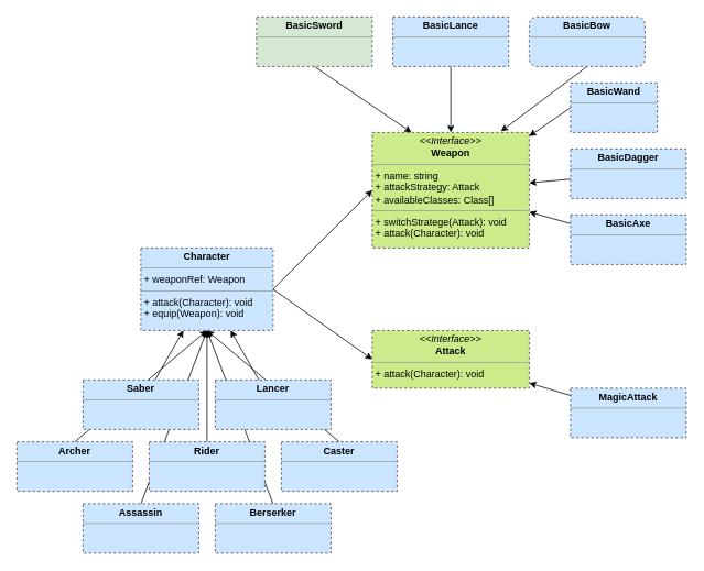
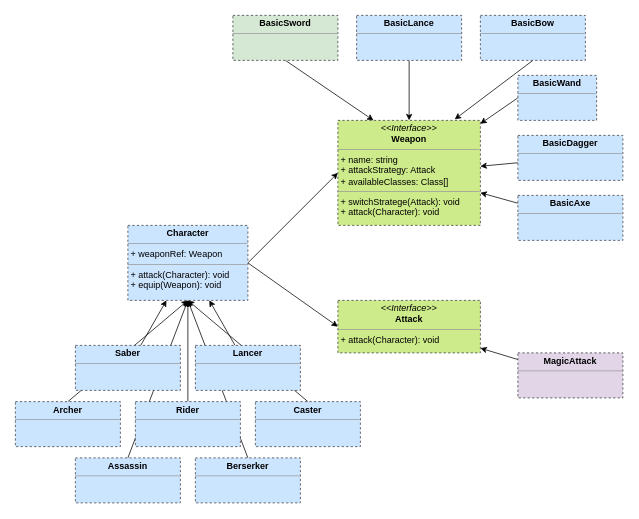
  <mxCell id="0" />
  <mxCell id="1" parent="0" />
  <mxCell id="2" style="edgeStyle=none;html=1;exitX=1;exitY=0.5;exitDx=0;exitDy=0;entryX=0;entryY=0.5;entryDx=0;entryDy=0;" edge="1" parent="1" source="4" target="6"><mxGeometry relative="1" as="geometry" /></mxCell>
  <mxCell id="3" style="edgeStyle=none;html=1;exitX=1;exitY=0.5;exitDx=0;exitDy=0;entryX=0;entryY=0.5;entryDx=0;entryDy=0;" edge="1" parent="1" source="4" target="5"><mxGeometry relative="1" as="geometry" /></mxCell>
  <mxCell id="4" value="&lt;p style=&quot;margin: 0px ; margin-top: 4px ; text-align: center&quot;&gt;&lt;b&gt;Character&lt;/b&gt;&lt;/p&gt;&lt;hr size=&quot;1&quot;&gt;&lt;p style=&quot;margin: 0px ; margin-left: 4px&quot;&gt;+ weaponRef: Weapon&lt;/p&gt;&lt;hr size=&quot;1&quot;&gt;&lt;p style=&quot;margin: 0px ; margin-left: 4px&quot;&gt;+ attack(Character): void&lt;/p&gt;&lt;p style=&quot;margin: 0px ; margin-left: 4px&quot;&gt;+ equip(Weapon): void&lt;/p&gt;" style="verticalAlign=top;align=left;overflow=fill;fontSize=12;fontFamily=Helvetica;html=1;rounded=0;shadow=0;glass=0;dashed=1;sketch=0;strokeWidth=1;fillColor=#cce5ff;strokeColor=#36393d;" vertex="1" parent="1"><mxGeometry x="170" y="300" width="160" height="100" as="geometry" /></mxCell>
  <mxCell id="5" value="&lt;p style=&quot;margin: 0px ; margin-top: 4px ; text-align: center&quot;&gt;&lt;i&gt;&amp;lt;&amp;lt;Interface&amp;gt;&amp;gt;&lt;/i&gt;&lt;br&gt;&lt;b&gt;Weapon&lt;/b&gt;&lt;/p&gt;&lt;hr size=&quot;1&quot;&gt;&lt;p style=&quot;margin: 0px ; margin-left: 4px&quot;&gt;+ name: string&lt;br&gt;+ attackStrategy: Attack&lt;/p&gt;&lt;p style=&quot;margin: 0px ; margin-left: 4px&quot;&gt;+ availableClasses: Class[]&lt;/p&gt;&lt;hr size=&quot;1&quot;&gt;&lt;p style=&quot;margin: 0px ; margin-left: 4px&quot;&gt;+ switchStratege(Attack): void&lt;br&gt;+ attack(Character): void&lt;/p&gt;" style="verticalAlign=top;align=left;overflow=fill;fontSize=12;fontFamily=Helvetica;html=1;rounded=0;shadow=0;glass=0;dashed=1;sketch=0;strokeWidth=1;fillColor=#cdeb8b;strokeColor=#36393d;" vertex="1" parent="1"><mxGeometry x="450" y="160" width="190" height="140" as="geometry" /></mxCell>
  <mxCell id="6" value="&lt;p style=&quot;margin: 0px ; margin-top: 4px ; text-align: center&quot;&gt;&lt;i&gt;&amp;lt;&amp;lt;Interface&amp;gt;&amp;gt;&lt;/i&gt;&lt;br&gt;&lt;b&gt;Attack&lt;/b&gt;&lt;/p&gt;&lt;hr size=&quot;1&quot;&gt;&lt;p style=&quot;margin: 0px ; margin-left: 4px&quot;&gt;+ attack(Character): void&lt;/p&gt;" style="verticalAlign=top;align=left;overflow=fill;fontSize=12;fontFamily=Helvetica;html=1;rounded=0;shadow=0;glass=0;dashed=1;sketch=0;strokeWidth=1;fillColor=#cdeb8b;strokeColor=#36393d;" vertex="1" parent="1"><mxGeometry x="450" y="400" width="190" height="70" as="geometry" /></mxCell>
  <mxCell id="7" value="" style="edgeStyle=none;html=1;" edge="1" parent="1" source="18" target="4"><mxGeometry relative="1" as="geometry" /></mxCell>
  <mxCell id="8" style="edgeStyle=none;html=1;exitX=0.5;exitY=0;exitDx=0;exitDy=0;entryX=0.5;entryY=1;entryDx=0;entryDy=0;" edge="1" parent="1" source="20" target="4"><mxGeometry relative="1" as="geometry" /></mxCell>
  <mxCell id="9" value="" style="edgeStyle=none;html=1;" edge="1" parent="1" source="19" target="4"><mxGeometry relative="1" as="geometry" /></mxCell>
  <mxCell id="10" style="edgeStyle=none;html=1;exitX=0.5;exitY=0;exitDx=0;exitDy=0;" edge="1" parent="1" source="11"><mxGeometry relative="1" as="geometry"><mxPoint x="250" y="400" as="targetPoint" /></mxGeometry></mxCell>
  <mxCell id="11" value="&lt;p style=&quot;margin: 0px ; margin-top: 4px ; text-align: center&quot;&gt;&lt;b&gt;Archer&lt;/b&gt;&lt;/p&gt;&lt;hr size=&quot;1&quot;&gt;&lt;div style=&quot;height: 2px&quot;&gt;&lt;/div&gt;" style="verticalAlign=top;align=left;overflow=fill;fontSize=12;fontFamily=Helvetica;html=1;rounded=0;shadow=0;glass=0;dashed=1;sketch=0;strokeWidth=1;fillColor=#cce5ff;strokeColor=#36393d;" vertex="1" parent="1"><mxGeometry x="20" y="535" width="140" height="60" as="geometry" /></mxCell>
  <mxCell id="12" style="edgeStyle=none;html=1;exitX=0.5;exitY=0;exitDx=0;exitDy=0;" edge="1" parent="1" source="13"><mxGeometry relative="1" as="geometry"><mxPoint x="250" y="400" as="targetPoint" /></mxGeometry></mxCell>
  <mxCell id="13" value="&lt;p style=&quot;margin: 0px ; margin-top: 4px ; text-align: center&quot;&gt;&lt;b&gt;Assassin&lt;/b&gt;&lt;/p&gt;&lt;hr size=&quot;1&quot;&gt;&lt;div style=&quot;height: 2px&quot;&gt;&lt;/div&gt;" style="verticalAlign=top;align=left;overflow=fill;fontSize=12;fontFamily=Helvetica;html=1;rounded=0;shadow=0;glass=0;dashed=1;sketch=0;strokeWidth=1;fillColor=#cce5ff;strokeColor=#36393d;" vertex="1" parent="1"><mxGeometry x="100" y="610" width="140" height="60" as="geometry" /></mxCell>
  <mxCell id="14" style="edgeStyle=none;html=1;exitX=0.5;exitY=0;exitDx=0;exitDy=0;" edge="1" parent="1" source="15"><mxGeometry relative="1" as="geometry"><mxPoint x="250" y="400" as="targetPoint" /></mxGeometry></mxCell>
  <mxCell id="15" value="&lt;p style=&quot;margin: 0px ; margin-top: 4px ; text-align: center&quot;&gt;&lt;b&gt;Berserker&lt;/b&gt;&lt;/p&gt;&lt;hr size=&quot;1&quot;&gt;&lt;div style=&quot;height: 2px&quot;&gt;&lt;/div&gt;" style="verticalAlign=top;align=left;overflow=fill;fontSize=12;fontFamily=Helvetica;html=1;rounded=0;shadow=0;glass=0;dashed=1;sketch=0;strokeWidth=1;fillColor=#cce5ff;strokeColor=#36393d;" vertex="1" parent="1"><mxGeometry x="260" y="610" width="140" height="60" as="geometry" /></mxCell>
  <mxCell id="16" style="edgeStyle=none;html=1;exitX=0.5;exitY=0;exitDx=0;exitDy=0;" edge="1" parent="1" source="17"><mxGeometry relative="1" as="geometry"><mxPoint x="250" y="400" as="targetPoint" /></mxGeometry></mxCell>
  <mxCell id="17" value="&lt;p style=&quot;margin: 0px ; margin-top: 4px ; text-align: center&quot;&gt;&lt;b&gt;Caster&lt;/b&gt;&lt;/p&gt;&lt;hr size=&quot;1&quot;&gt;&lt;div style=&quot;height: 2px&quot;&gt;&lt;/div&gt;" style="verticalAlign=top;align=left;overflow=fill;fontSize=12;fontFamily=Helvetica;html=1;rounded=0;shadow=0;glass=0;dashed=1;sketch=0;strokeWidth=1;fillColor=#cce5ff;strokeColor=#36393d;" vertex="1" parent="1"><mxGeometry x="340" y="535" width="140" height="60" as="geometry" /></mxCell>
  <mxCell id="18" value="&lt;p style=&quot;margin: 0px ; margin-top: 4px ; text-align: center&quot;&gt;&lt;b&gt;Saber&lt;/b&gt;&lt;/p&gt;&lt;hr size=&quot;1&quot;&gt;&lt;div style=&quot;height: 2px&quot;&gt;&lt;/div&gt;" style="verticalAlign=top;align=left;overflow=fill;fontSize=12;fontFamily=Helvetica;html=1;rounded=0;shadow=0;glass=0;dashed=1;sketch=0;strokeWidth=1;fillColor=#cce5ff;strokeColor=#36393d;" vertex="1" parent="1"><mxGeometry x="100" y="460" width="140" height="60" as="geometry" /></mxCell>
  <mxCell id="19" value="&lt;p style=&quot;margin: 0px ; margin-top: 4px ; text-align: center&quot;&gt;&lt;b&gt;Lancer&lt;/b&gt;&lt;/p&gt;&lt;hr size=&quot;1&quot;&gt;&lt;div style=&quot;height: 2px&quot;&gt;&lt;/div&gt;" style="verticalAlign=top;align=left;overflow=fill;fontSize=12;fontFamily=Helvetica;html=1;rounded=0;shadow=0;glass=0;dashed=1;sketch=0;strokeWidth=1;fillColor=#cce5ff;strokeColor=#36393d;" vertex="1" parent="1"><mxGeometry x="260" y="460" width="140" height="60" as="geometry" /></mxCell>
  <mxCell id="20" value="&lt;p style=&quot;margin: 0px ; margin-top: 4px ; text-align: center&quot;&gt;&lt;b&gt;Rider&lt;/b&gt;&lt;/p&gt;&lt;hr size=&quot;1&quot;&gt;&lt;div style=&quot;height: 2px&quot;&gt;&lt;/div&gt;" style="verticalAlign=top;align=left;overflow=fill;fontSize=12;fontFamily=Helvetica;html=1;rounded=0;shadow=0;glass=0;dashed=1;sketch=0;strokeWidth=1;fillColor=#cce5ff;strokeColor=#36393d;" vertex="1" parent="1"><mxGeometry x="180" y="535" width="140" height="60" as="geometry" /></mxCell>
  <mxCell id="21" style="edgeStyle=none;html=1;exitX=0.5;exitY=1;exitDx=0;exitDy=0;entryX=0.25;entryY=0;entryDx=0;entryDy=0;" edge="1" parent="1" source="22" target="5"><mxGeometry relative="1" as="geometry" /></mxCell>
  <mxCell id="22" value="&lt;p style=&quot;margin: 0px ; margin-top: 4px ; text-align: center&quot;&gt;&lt;b&gt;BasicSword&lt;/b&gt;&lt;/p&gt;&lt;hr size=&quot;1&quot;&gt;&lt;div style=&quot;height: 2px&quot;&gt;&lt;/div&gt;" style="verticalAlign=top;align=left;overflow=fill;fontSize=12;fontFamily=Helvetica;html=1;rounded=0;shadow=0;glass=0;dashed=1;sketch=0;strokeWidth=1;fillColor=#d5e8d4;strokeColor=#36393d;" vertex="1" parent="1"><mxGeometry x="310" y="20" width="140" height="60" as="geometry" /></mxCell>
  <mxCell id="23" value="" style="edgeStyle=none;html=1;" edge="1" parent="1" source="24" target="5"><mxGeometry relative="1" as="geometry" /></mxCell>
  <mxCell id="24" value="&lt;p style=&quot;margin: 0px ; margin-top: 4px ; text-align: center&quot;&gt;&lt;b&gt;BasicLance&lt;/b&gt;&lt;/p&gt;&lt;hr size=&quot;1&quot;&gt;&lt;div style=&quot;height: 2px&quot;&gt;&lt;/div&gt;" style="verticalAlign=top;align=left;overflow=fill;fontSize=12;fontFamily=Helvetica;html=1;rounded=0;shadow=0;glass=0;dashed=1;sketch=0;strokeWidth=1;fillColor=#cce5ff;strokeColor=#36393d;" vertex="1" parent="1"><mxGeometry x="475" y="20" width="140" height="60" as="geometry" /></mxCell>
  <mxCell id="25" style="edgeStyle=none;html=1;exitX=0.5;exitY=1;exitDx=0;exitDy=0;entryX=0.82;entryY=-0.01;entryDx=0;entryDy=0;entryPerimeter=0;" edge="1" parent="1" source="26" target="5"><mxGeometry relative="1" as="geometry" /></mxCell>
- <mxCell id="26" value="&lt;p style=&quot;margin: 0px ; margin-top: 4px ; text-align: center&quot;&gt;&lt;b&gt;BasicBow&lt;/b&gt;&lt;/p&gt;&lt;hr size=&quot;1&quot;&gt;&lt;div style=&quot;height: 2px&quot;&gt;&lt;/div&gt;" style="verticalAlign=top;align=left;overflow=fill;fontSize=12;fontFamily=Helvetica;html=1;shadow=0;glass=0;dashed=1;sketch=0;strokeWidth=1;fillColor=#cce5ff;strokeColor=#36393d;rounded=1;" vertex="1" parent="1"><mxGeometry x="640" y="20" width="140" height="60" as="geometry" /></mxCell>
+ <mxCell id="26" value="&lt;p style=&quot;margin: 0px ; margin-top: 4px ; text-align: center&quot;&gt;&lt;b&gt;BasicBow&lt;/b&gt;&lt;/p&gt;&lt;hr size=&quot;1&quot;&gt;&lt;div style=&quot;height: 2px&quot;&gt;&lt;/div&gt;" style="verticalAlign=top;align=left;overflow=fill;fontSize=12;fontFamily=Helvetica;html=1;rounded=0;shadow=0;glass=0;dashed=1;sketch=0;strokeWidth=1;fillColor=#cce5ff;strokeColor=#36393d;" vertex="1" parent="1"><mxGeometry x="640" y="20" width="140" height="60" as="geometry" /></mxCell>
  <mxCell id="27" value="" style="edgeStyle=none;html=1;" edge="1" parent="1" source="28" target="5"><mxGeometry relative="1" as="geometry" /></mxCell>
  <mxCell id="28" value="&lt;p style=&quot;margin: 0px ; margin-top: 4px ; text-align: center&quot;&gt;&lt;b&gt;BasicAxe&lt;/b&gt;&lt;/p&gt;&lt;hr size=&quot;1&quot;&gt;&lt;div style=&quot;height: 2px&quot;&gt;&lt;/div&gt;" style="verticalAlign=top;align=left;overflow=fill;fontSize=12;fontFamily=Helvetica;html=1;rounded=0;shadow=0;glass=0;dashed=1;sketch=0;strokeWidth=1;fillColor=#cce5ff;strokeColor=#36393d;" vertex="1" parent="1"><mxGeometry x="690" y="260" width="140" height="60" as="geometry" /></mxCell>
  <mxCell id="29" value="" style="edgeStyle=none;html=1;" edge="1" parent="1" source="30" target="5"><mxGeometry relative="1" as="geometry" /></mxCell>
  <mxCell id="30" value="&lt;p style=&quot;margin: 0px ; margin-top: 4px ; text-align: center&quot;&gt;&lt;b&gt;BasicDagger&lt;/b&gt;&lt;/p&gt;&lt;hr size=&quot;1&quot;&gt;&lt;div style=&quot;height: 2px&quot;&gt;&lt;/div&gt;" style="verticalAlign=top;align=left;overflow=fill;fontSize=12;fontFamily=Helvetica;html=1;rounded=0;shadow=0;glass=0;dashed=1;sketch=0;strokeWidth=1;fillColor=#cce5ff;strokeColor=#36393d;" vertex="1" parent="1"><mxGeometry x="690" y="180" width="140" height="60" as="geometry" /></mxCell>
  <mxCell id="31" style="edgeStyle=none;html=1;exitX=0;exitY=0.5;exitDx=0;exitDy=0;" edge="1" parent="1" source="32" target="5"><mxGeometry relative="1" as="geometry" /></mxCell>
  <mxCell id="32" value="&lt;p style=&quot;margin: 0px ; margin-top: 4px ; text-align: center&quot;&gt;&lt;b&gt;BasicWand&lt;/b&gt;&lt;/p&gt;&lt;hr size=&quot;1&quot;&gt;&lt;div style=&quot;height: 2px&quot;&gt;&lt;/div&gt;" style="verticalAlign=top;align=left;overflow=fill;fontSize=12;fontFamily=Helvetica;html=1;rounded=0;shadow=0;glass=0;dashed=1;sketch=0;strokeWidth=1;fillColor=#cce5ff;strokeColor=#36393d;" vertex="1" parent="1"><mxGeometry x="690" y="100" width="105" height="60" as="geometry" /></mxCell>
  <mxCell id="33" value="" style="edgeStyle=none;html=1;" edge="1" parent="1" source="34" target="6"><mxGeometry relative="1" as="geometry" /></mxCell>
- <mxCell id="34" value="&lt;p style=&quot;margin: 0px ; margin-top: 4px ; text-align: center&quot;&gt;&lt;b&gt;MagicAttack&lt;/b&gt;&lt;/p&gt;&lt;hr size=&quot;1&quot;&gt;&lt;div style=&quot;height: 2px&quot;&gt;&lt;/div&gt;" style="verticalAlign=top;align=left;overflow=fill;fontSize=12;fontFamily=Helvetica;html=1;rounded=0;shadow=0;glass=0;dashed=1;sketch=0;strokeWidth=1;fillColor=#cce5ff;strokeColor=#36393d;" vertex="1" parent="1"><mxGeometry x="690" y="470" width="140" height="60" as="geometry" /></mxCell>
+ <mxCell id="34" value="&lt;p style=&quot;margin: 0px ; margin-top: 4px ; text-align: center&quot;&gt;&lt;b&gt;MagicAttack&lt;/b&gt;&lt;/p&gt;&lt;hr size=&quot;1&quot;&gt;&lt;div style=&quot;height: 2px&quot;&gt;&lt;/div&gt;" style="verticalAlign=top;align=left;overflow=fill;fontSize=12;fontFamily=Helvetica;html=1;rounded=0;shadow=0;glass=0;dashed=1;sketch=0;strokeWidth=1;fillColor=#e1d5e7;strokeColor=#36393d;" vertex="1" parent="1"><mxGeometry x="690" y="470" width="140" height="60" as="geometry" /></mxCell>
